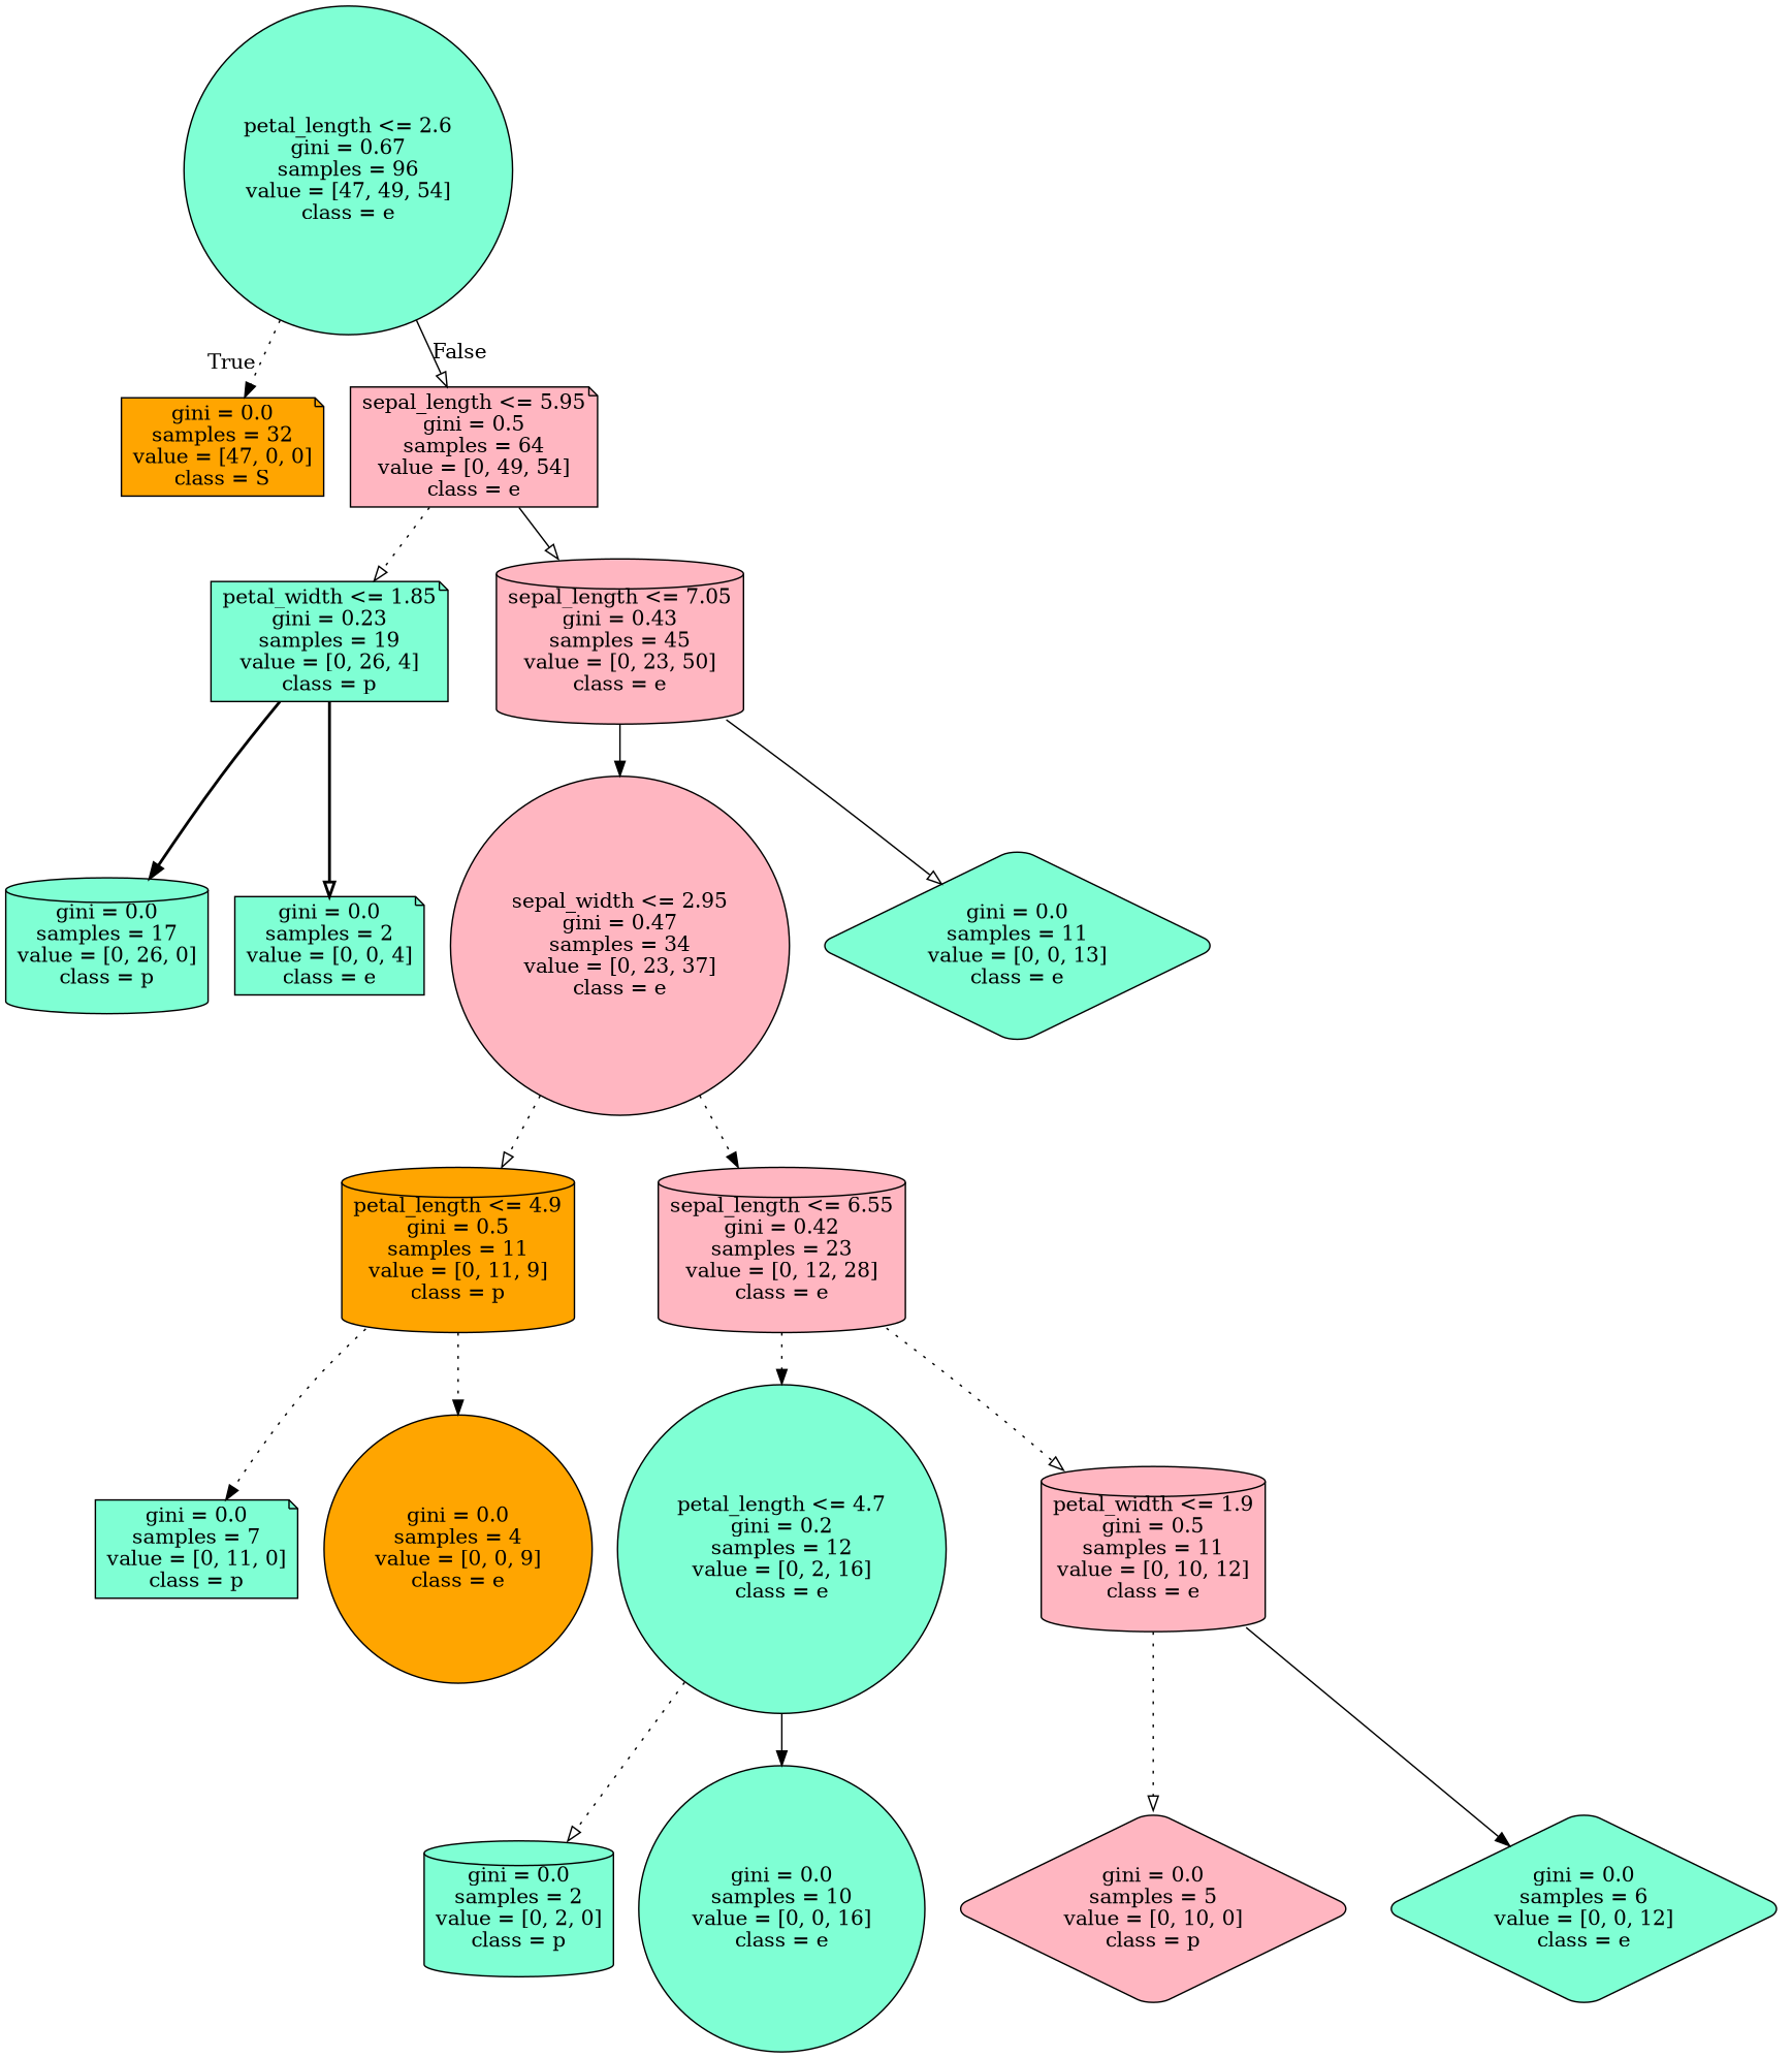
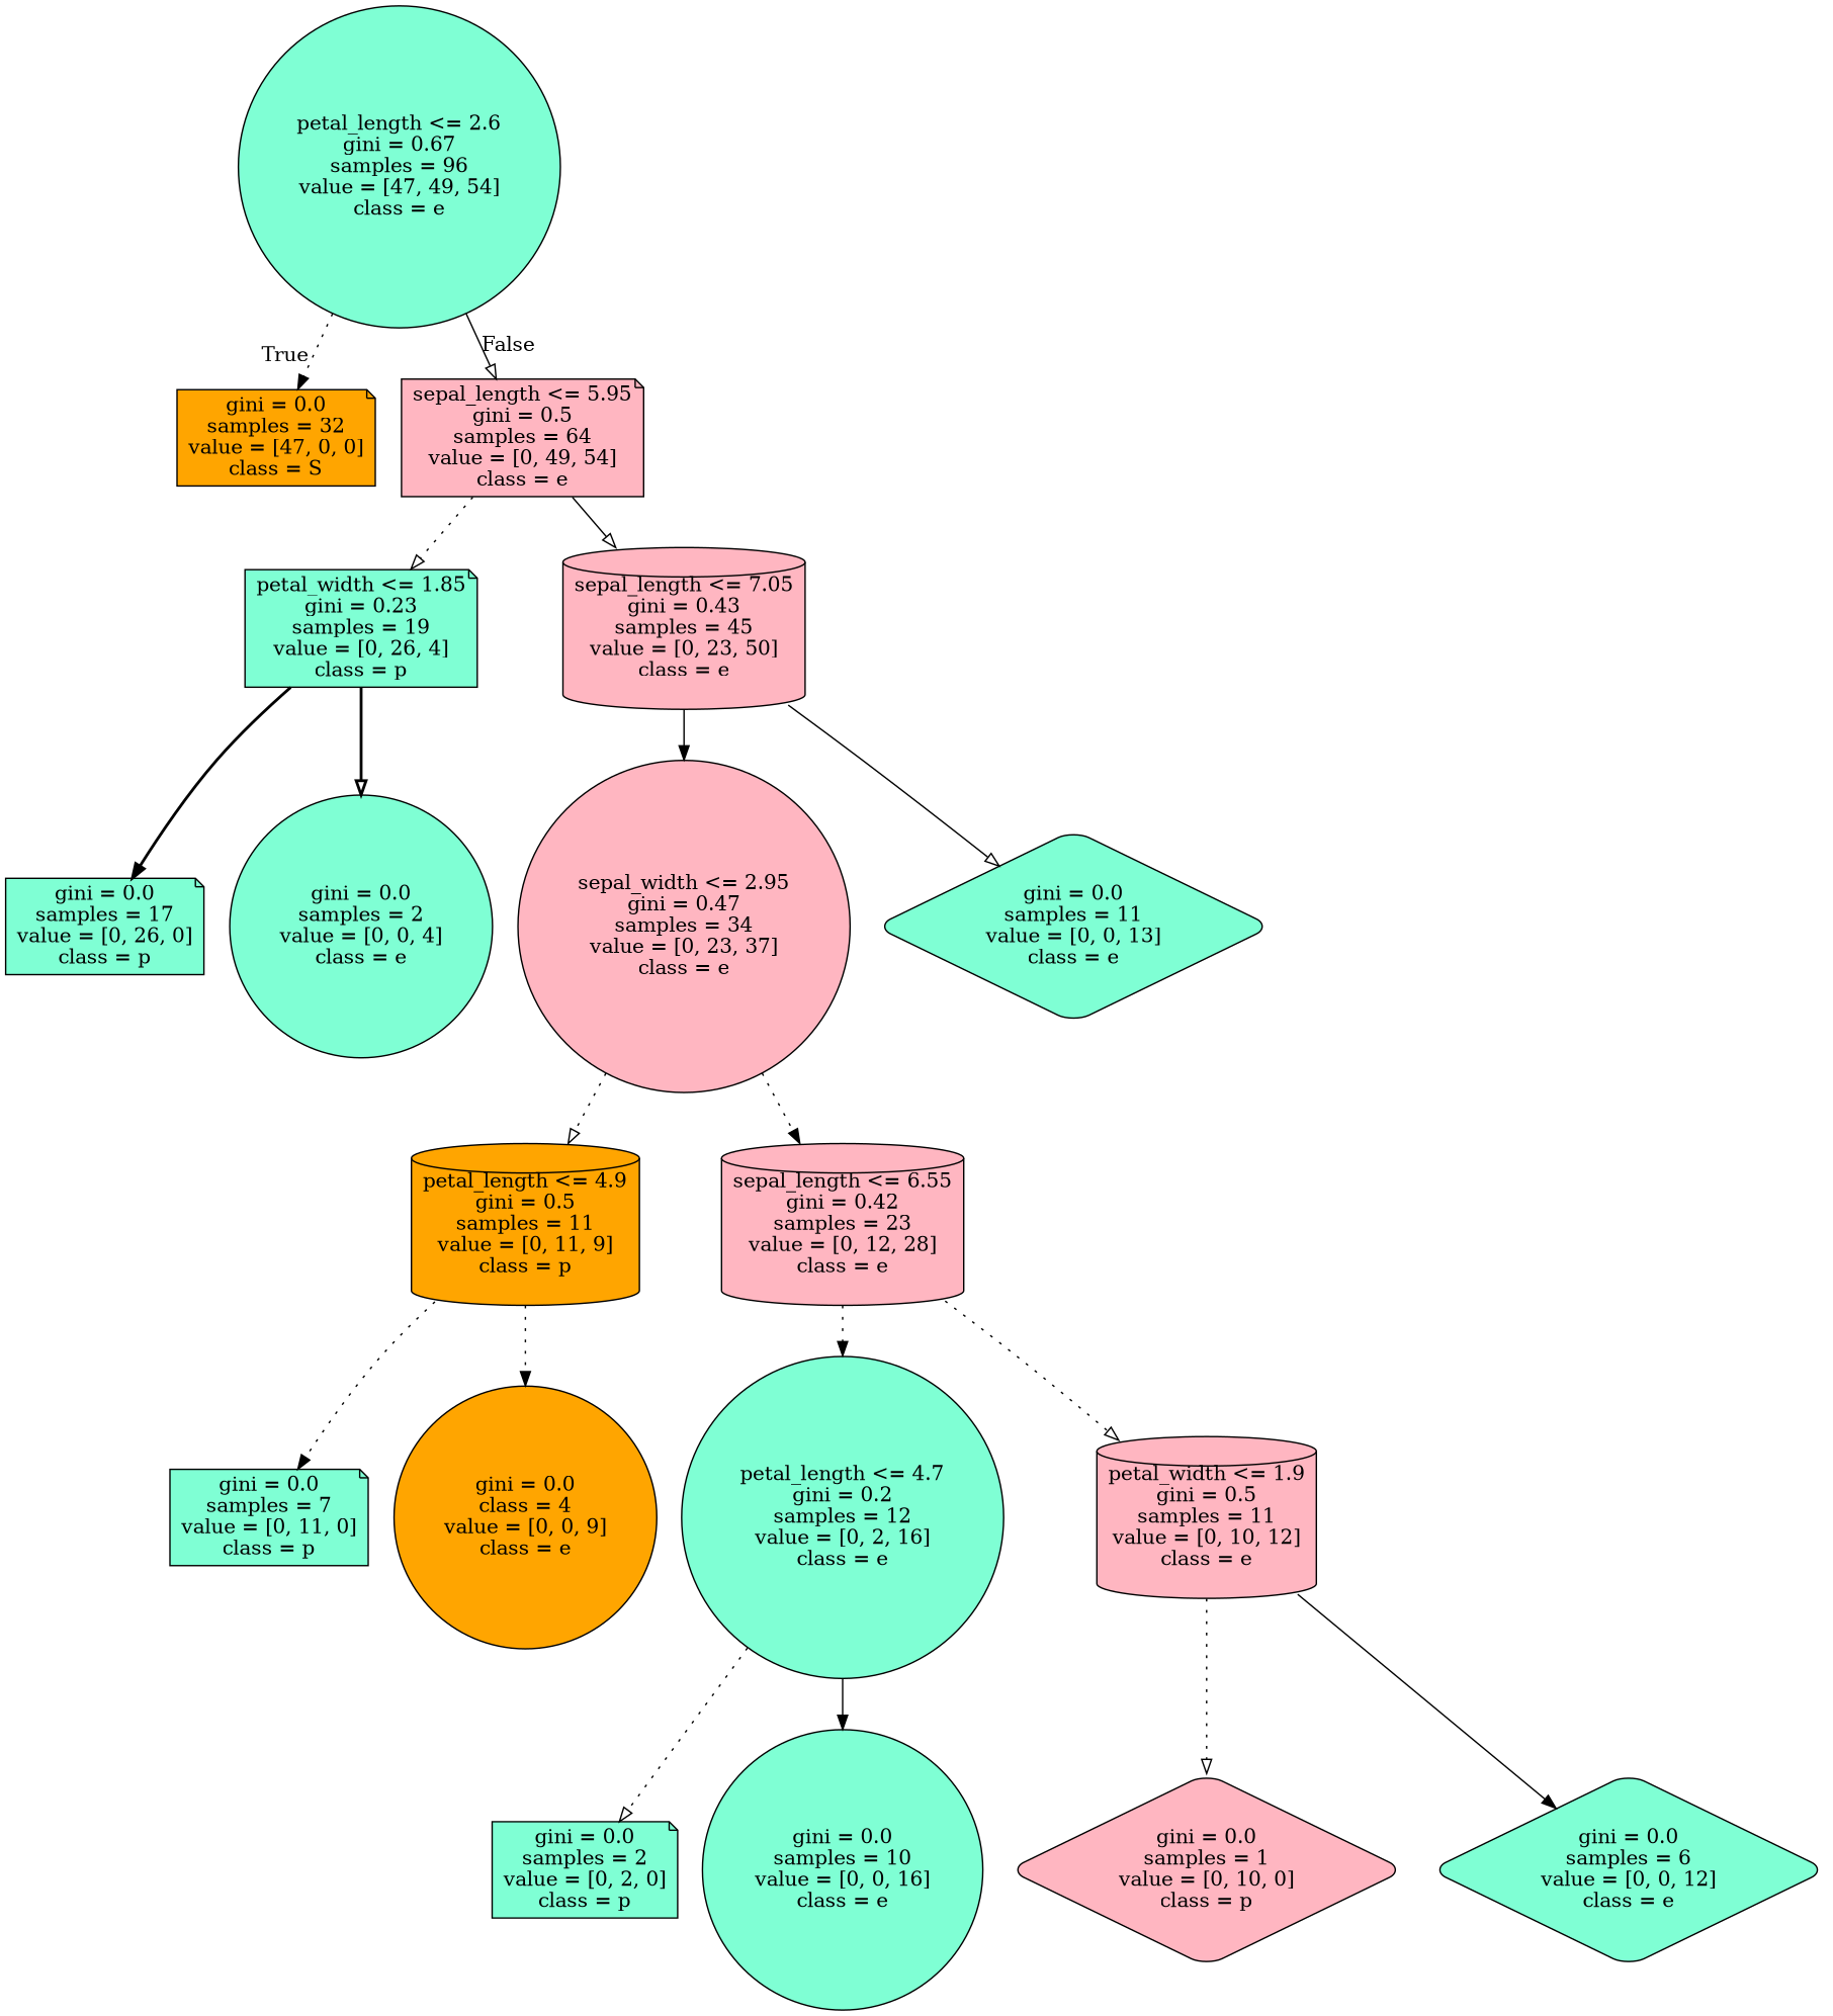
  digraph {
    fontname="DejaVu Serif"
    node [color=black fillcolor=aquamarine fontname="DejaVu Serif" shape=cylinder style="filled, rounded"]
    edge [arrowhead=normal fontname="DejaVu Serif" style=dotted]
    n1 [label="petal_length <= 2.6\ngini = 0.67\nsamples = 96\nvalue = [47, 49, 54]\nclass = e" shape=circle]
    n2 [fillcolor=orange label="gini = 0.0\nsamples = 32\nvalue = [47, 0, 0]\nclass = S" shape=note]
    n3 [fillcolor=lightpink label="sepal_length <= 5.95\ngini = 0.5\nsamples = 64\nvalue = [0, 49, 54]\nclass = e" shape=note]
    n4 [label="petal_width <= 1.85\ngini = 0.23\nsamples = 19\nvalue = [0, 26, 4]\nclass = p" shape=note]
    n5 [fillcolor=lightpink label="sepal_length <= 7.05\ngini = 0.43\nsamples = 45\nvalue = [0, 23, 50]\nclass = e"]
-   n6 [label="gini = 0.0\nsamples = 17\nvalue = [0, 26, 0]\nclass = p"]
-   n7 [label="gini = 0.0\nsamples = 2\nvalue = [0, 0, 4]\nclass = e" shape=note]
+   n6 [label="gini = 0.0\nsamples = 17\nvalue = [0, 26, 0]\nclass = p" shape=note]
+   n7 [label="gini = 0.0\nsamples = 2\nvalue = [0, 0, 4]\nclass = e" shape=circle]
    n8 [fillcolor=lightpink label="sepal_width <= 2.95\ngini = 0.47\nsamples = 34\nvalue = [0, 23, 37]\nclass = e" shape=circle]
    n9 [label="gini = 0.0\nsamples = 11\nvalue = [0, 0, 13]\nclass = e" shape=diamond]
    n10 [fillcolor=orange label="petal_length <= 4.9\ngini = 0.5\nsamples = 11\nvalue = [0, 11, 9]\nclass = p"]
    n11 [fillcolor=lightpink label="sepal_length <= 6.55\ngini = 0.42\nsamples = 23\nvalue = [0, 12, 28]\nclass = e"]
    n12 [label="gini = 0.0\nsamples = 7\nvalue = [0, 11, 0]\nclass = p" shape=note]
-   n13 [fillcolor=orange label="gini = 0.0\nsamples = 4\nvalue = [0, 0, 9]\nclass = e" shape=circle]
+   n13 [fillcolor=orange label="gini = 0.0\nclass = 4\nvalue = [0, 0, 9]\nclass = e" shape=circle]
    n14 [label="petal_length <= 4.7\ngini = 0.2\nsamples = 12\nvalue = [0, 2, 16]\nclass = e" shape=circle]
    n15 [fillcolor=lightpink label="petal_width <= 1.9\ngini = 0.5\nsamples = 11\nvalue = [0, 10, 12]\nclass = e"]
-   n16 [label="gini = 0.0\nsamples = 2\nvalue = [0, 2, 0]\nclass = p"]
+   n16 [label="gini = 0.0\nsamples = 2\nvalue = [0, 2, 0]\nclass = p" shape=note]
    n17 [label="gini = 0.0\nsamples = 10\nvalue = [0, 0, 16]\nclass = e" shape=circle]
-   n18 [fillcolor=lightpink label="gini = 0.0\nsamples = 5\nvalue = [0, 10, 0]\nclass = p" shape=diamond]
+   n18 [fillcolor=lightpink label="gini = 0.0\nsamples = 1\nvalue = [0, 10, 0]\nclass = p" shape=diamond]
    n19 [label="gini = 0.0\nsamples = 6\nvalue = [0, 0, 12]\nclass = e" shape=diamond]
    n1 -> n2 [headlabel=True labelangle=45 labeldistance=2.5]
    n1 -> n3 [arrowhead=onormal headlabel=False labelangle=-45 labeldistance=2.5 style=solid]
    n3 -> n4 [arrowhead=onormal]
    n3 -> n5 [arrowhead=onormal style=solid]
    n4 -> n6 [style=bold]
    n4 -> n7 [arrowhead=onormal style=bold]
    n5 -> n8 [style=solid]
    n5 -> n9 [arrowhead=onormal style=solid]
    n8 -> n10 [arrowhead=onormal]
    n8 -> n11
    n10 -> n12
    n10 -> n13
    n11 -> n14
    n11 -> n15 [arrowhead=onormal]
    n14 -> n16 [arrowhead=onormal]
    n14 -> n17 [style=solid]
    n15 -> n18 [arrowhead=onormal]
    n15 -> n19 [style=solid]
  }
